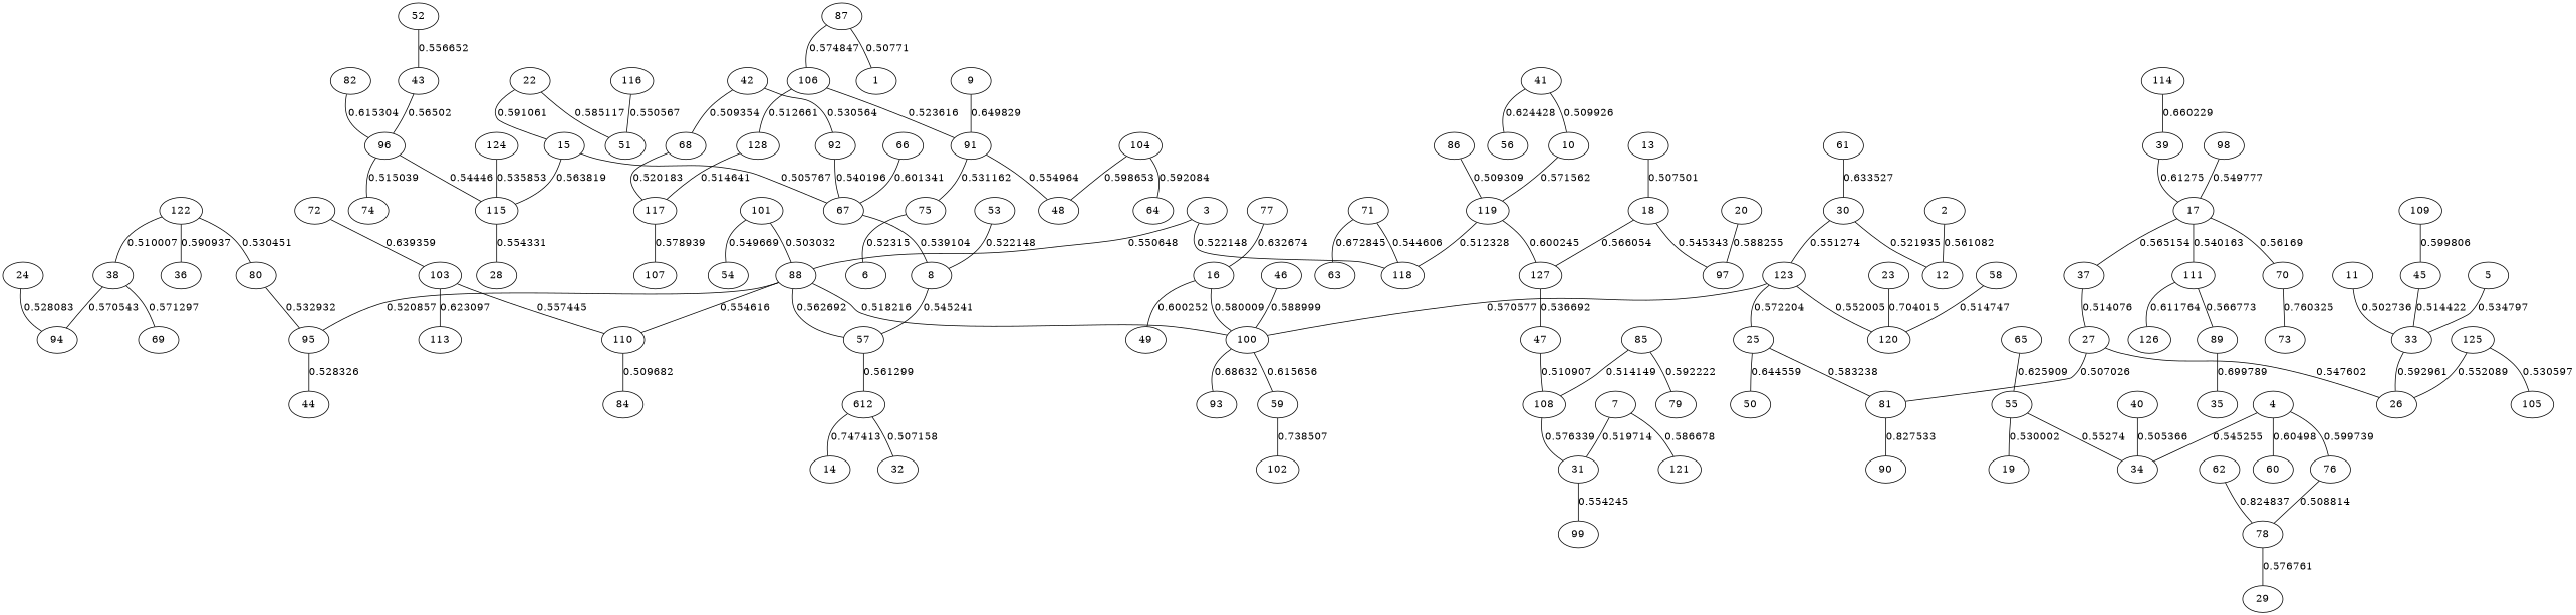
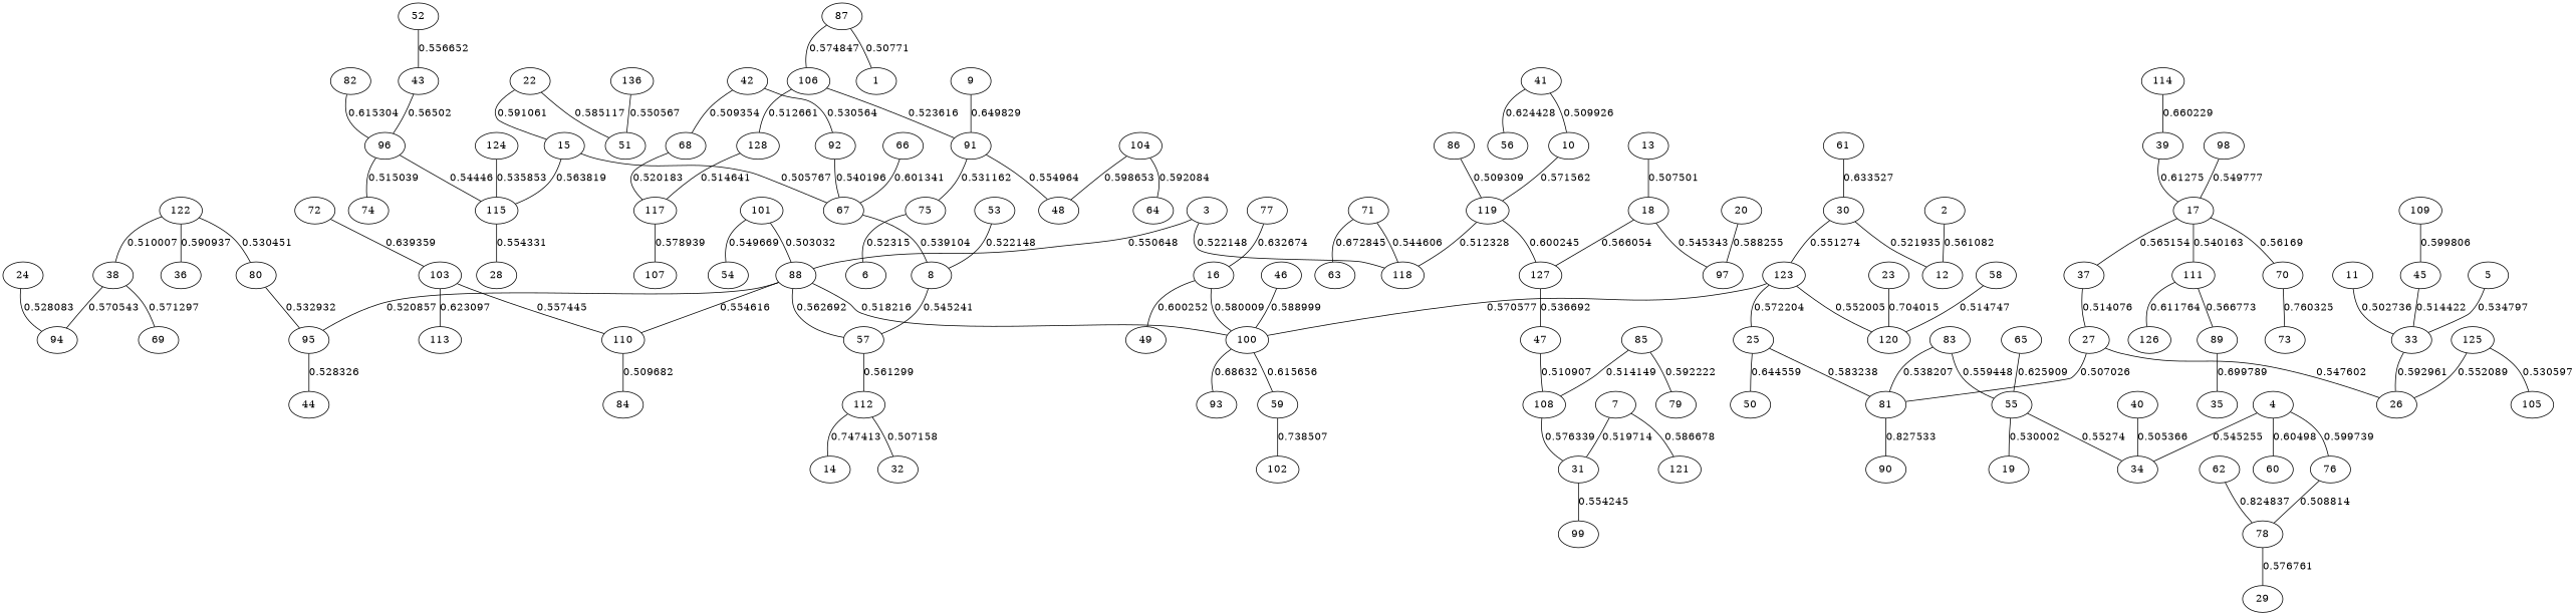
  graph {
    11
    33
    26
    101
    88
    54
    100
    95
    110
    57
    59
    93
    44
    84
-   112 [label=612]
+   112
    102
    32
    14
    40
    34
    15
    67
    115
    8
    28
    27
    81
    90
    13
    18
    97
    127
    47
    108
    87
    1
    106
    128
    91
    117
    75
    48
    76
    78
    29
    86
    119
    118
    42
    68
    92
    107
    41
    10
    56
    122
    38
    80
    36
    94
    69
    31
    99
    6
    37
    85
    79
    45
    58
    120
    96
    74
    7
    121
    30
    12
    123
    25
    50
    3
    24
    55
    19
    125
    105
    5
    124
+   83
    17
    111
    70
    89
    126
    73
    35
    71
    63
    4
    60
    53
    98
-   116
+   116 [label=136]
    51
    52
    43
    103
    113
    2
    16
    49
    22
    20
    46
    104
    64
    109
    66
    39
    82
    65
    77
    61
    72
    9
    114
    23
    62
    11 -- 33 [label=0.502736]
    33 -- 26 [label=0.592961]
    101 -- 88 [label=0.503032]
    101 -- 54 [label=0.549669]
    88 -- 100 [label=0.518216]
    88 -- 95 [label=0.520857]
    88 -- 110 [label=0.554616]
    88 -- 57 [label=0.562692]
    100 -- 59 [label=0.615656]
    100 -- 93 [label=0.68632]
    95 -- 44 [label=0.528326]
    110 -- 84 [label=0.509682]
    57 -- 112 [label=0.561299]
    59 -- 102 [label=0.738507]
    112 -- 32 [label=0.507158]
    112 -- 14 [label=0.747413]
    40 -- 34 [label=0.505366]
    15 -- 67 [label=0.505767]
    15 -- 115 [label=0.563819]
    67 -- 8 [label=0.539104]
    115 -- 28 [label=0.554331]
    8 -- 57 [label=0.545241]
    27 -- 26 [label=0.547602]
    27 -- 81 [label=0.507026]
    81 -- 90 [label=0.827533]
    13 -- 18 [label=0.507501]
    18 -- 97 [label=0.545343]
    18 -- 127 [label=0.566054]
    127 -- 47 [label=0.536692]
    47 -- 108 [label=0.510907]
    108 -- 31 [label=0.576339]
    87 -- 1 [label=0.50771]
    87 -- 106 [label=0.574847]
    106 -- 128 [label=0.512661]
    106 -- 91 [label=0.523616]
    128 -- 117 [label=0.514641]
    91 -- 75 [label=0.531162]
    91 -- 48 [label=0.554964]
    117 -- 107 [label=0.578939]
    75 -- 6 [label=0.52315]
    76 -- 78 [label=0.508814]
    78 -- 29 [label=0.576761]
    86 -- 119 [label=0.509309]
    119 -- 127 [label=0.600245]
    119 -- 118 [label=0.512328]
    42 -- 68 [label=0.509354]
    42 -- 92 [label=0.530564]
    68 -- 117 [label=0.520183]
    92 -- 67 [label=0.540196]
    41 -- 10 [label=0.509926]
    41 -- 56 [label=0.624428]
    10 -- 119 [label=0.571562]
    122 -- 38 [label=0.510007]
    122 -- 80 [label=0.530451]
    122 -- 36 [label=0.590937]
    38 -- 94 [label=0.570543]
    38 -- 69 [label=0.571297]
    80 -- 95 [label=0.532932]
    31 -- 99 [label=0.554245]
    37 -- 27 [label=0.514076]
    85 -- 108 [label=0.514149]
    85 -- 79 [label=0.592222]
    45 -- 33 [label=0.514422]
    58 -- 120 [label=0.514747]
    96 -- 115 [label=0.54446]
    96 -- 74 [label=0.515039]
    7 -- 31 [label=0.519714]
    7 -- 121 [label=0.586678]
    30 -- 12 [label=0.521935]
    30 -- 123 [label=0.551274]
    123 -- 100 [label=0.570577]
    123 -- 120 [label=0.552005]
    123 -- 25 [label=0.572204]
    25 -- 81 [label=0.583238]
    25 -- 50 [label=0.644559]
    3 -- 88 [label=0.550648]
    3 -- 118 [label=0.522148]
    24 -- 94 [label=0.528083]
    55 -- 34 [label=0.55274]
    55 -- 19 [label=0.530002]
    125 -- 26 [label=0.552089]
    125 -- 105 [label=0.530597]
    5 -- 33 [label=0.534797]
    124 -- 115 [label=0.535853]
+   83 -- 81 [label=0.538207]
+   83 -- 55 [label=0.559448]
    17 -- 37 [label=0.565154]
    17 -- 111 [label=0.540163]
    17 -- 70 [label=0.56169]
    111 -- 89 [label=0.566773]
    111 -- 126 [label=0.611764]
    70 -- 73 [label=0.760325]
    89 -- 35 [label=0.699789]
    71 -- 118 [label=0.544606]
    71 -- 63 [label=0.672845]
    4 -- 34 [label=0.545255]
    4 -- 76 [label=0.599739]
    4 -- 60 [label=0.60498]
    53 -- 8 [label=0.522148]
    98 -- 17 [label=0.549777]
    116 -- 51 [label=0.550567]
    52 -- 43 [label=0.556652]
    43 -- 96 [label=0.56502]
    103 -- 110 [label=0.557445]
    103 -- 113 [label=0.623097]
    2 -- 12 [label=0.561082]
    16 -- 100 [label=0.580009]
    16 -- 49 [label=0.600252]
    22 -- 15 [label=0.591061]
    22 -- 51 [label=0.585117]
    20 -- 97 [label=0.588255]
    46 -- 100 [label=0.588999]
    104 -- 48 [label=0.598653]
    104 -- 64 [label=0.592084]
    109 -- 45 [label=0.599806]
    66 -- 67 [label=0.601341]
    39 -- 17 [label=0.61275]
    82 -- 96 [label=0.615304]
    65 -- 55 [label=0.625909]
    77 -- 16 [label=0.632674]
    61 -- 30 [label=0.633527]
    72 -- 103 [label=0.639359]
    9 -- 91 [label=0.649829]
    114 -- 39 [label=0.660229]
    23 -- 120 [label=0.704015]
    62 -- 78 [label=0.824837]
  }
